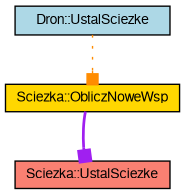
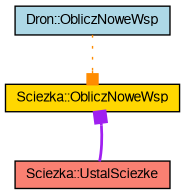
  digraph {
    rankdir=TB
    node [color=black fontname=FreeSans fontsize=10 shape=record style=filled]
    edge [arrowhead=box fontname=FreeSans fontsize=10 labelfontname=FreeSans labelfontsize=10]
-   n1 [fillcolor=lightblue fontcolor=black height=0.2 label="Dron::UstalSciezke" width=0.4]
+   n1 [fillcolor=lightblue fontcolor=black height=0.2 label="Dron::ObliczNoweWsp" width=0.4]
    n2 [fillcolor=gold height=0.2 label="Sciezka::ObliczNoweWsp" width=0.4]
    n3 [fillcolor=salmon height=0.2 label="Sciezka::UstalSciezke" width=0.4]
    n1 -> n2 [color=darkorange style=dotted]
-   n2 -> n3 [color=purple style=bold]
+   n3 -> n2 [color=purple style=bold]
  }
